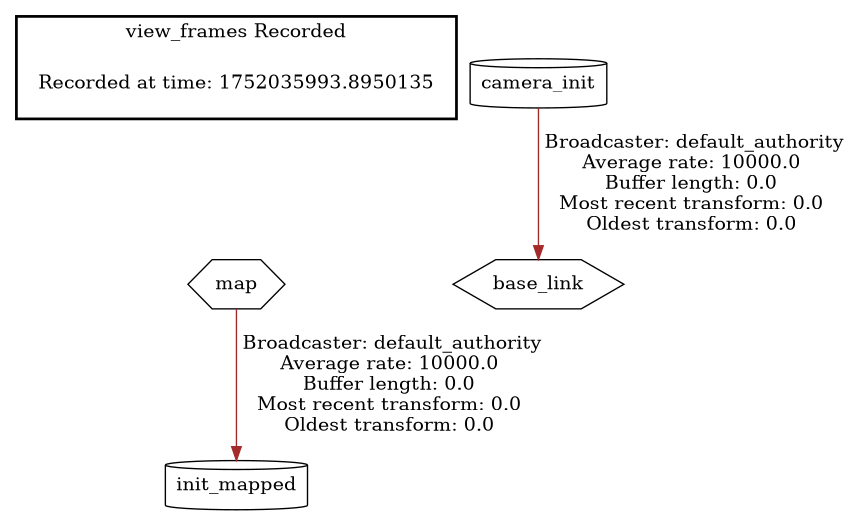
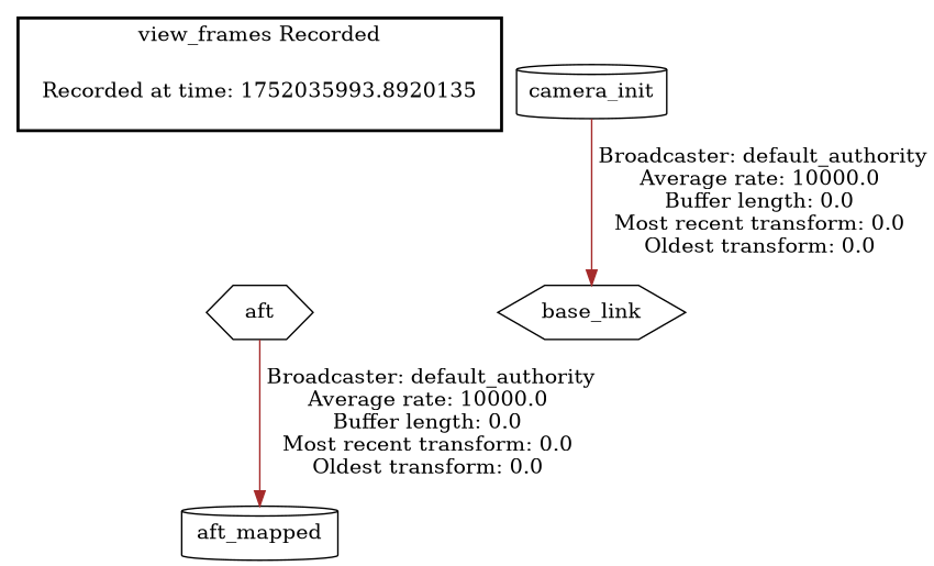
  digraph {
    node [shape=hexagon]
    edge [color=brown]
-   "Recorded at time: 1752035993.8920135" [shape=plaintext label="Recorded at time: 1752035993.8950135"]
-   map
+   "Recorded at time: 1752035993.8920135" [shape=plaintext]
+   map [label=aft]
    base_link
    camera_init [shape=cylinder]
-   aft_mapped [shape=cylinder label=init_mapped]
+   aft_mapped [shape=cylinder]
    subgraph cluster_1 {
      color=black
      label="view_frames Recorded"
      style=bold
      "Recorded at time: 1752035993.8920135"
    }
    "Recorded at time: 1752035993.8920135" -> map [style=invis color=""]
    map -> aft_mapped [label=" Broadcaster: default_authority\nAverage rate: 10000.0\nBuffer length: 0.0\nMost recent transform: 0.0\nOldest transform: 0.0\n"]
    camera_init -> base_link [label=" Broadcaster: default_authority\nAverage rate: 10000.0\nBuffer length: 0.0\nMost recent transform: 0.0\nOldest transform: 0.0\n"]
  }
